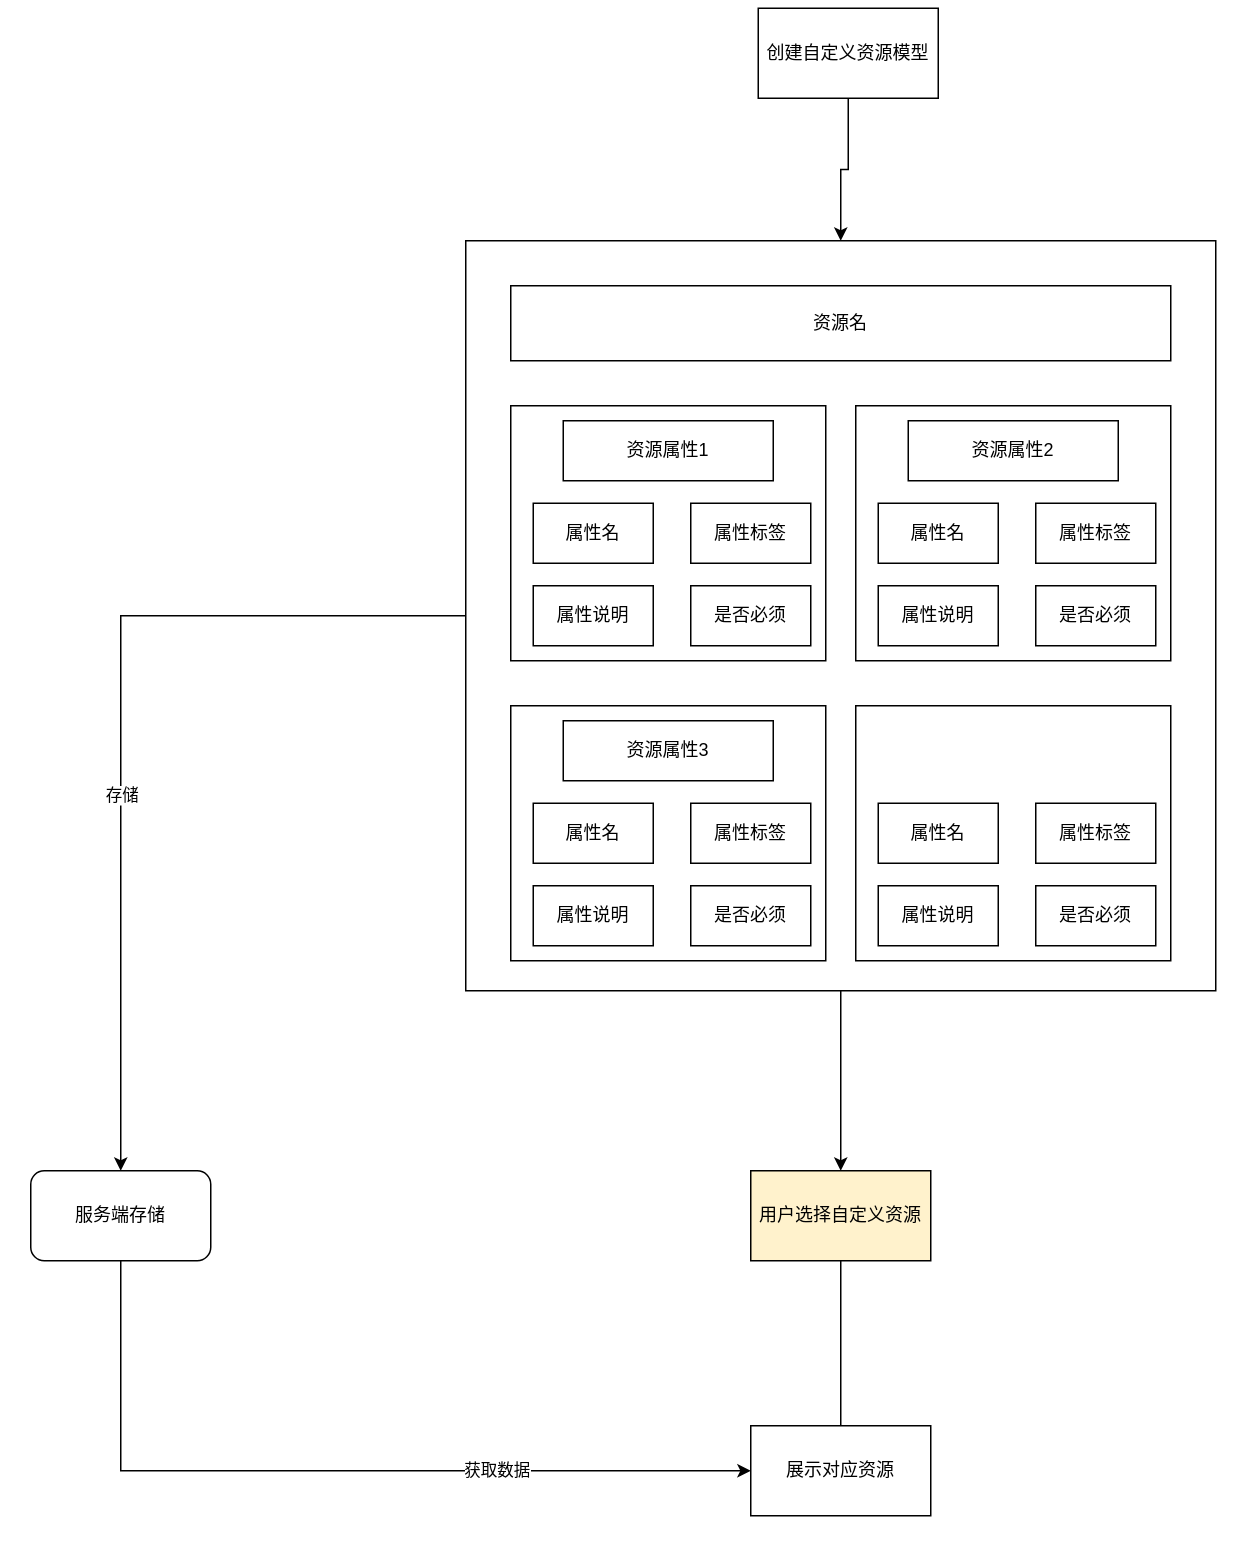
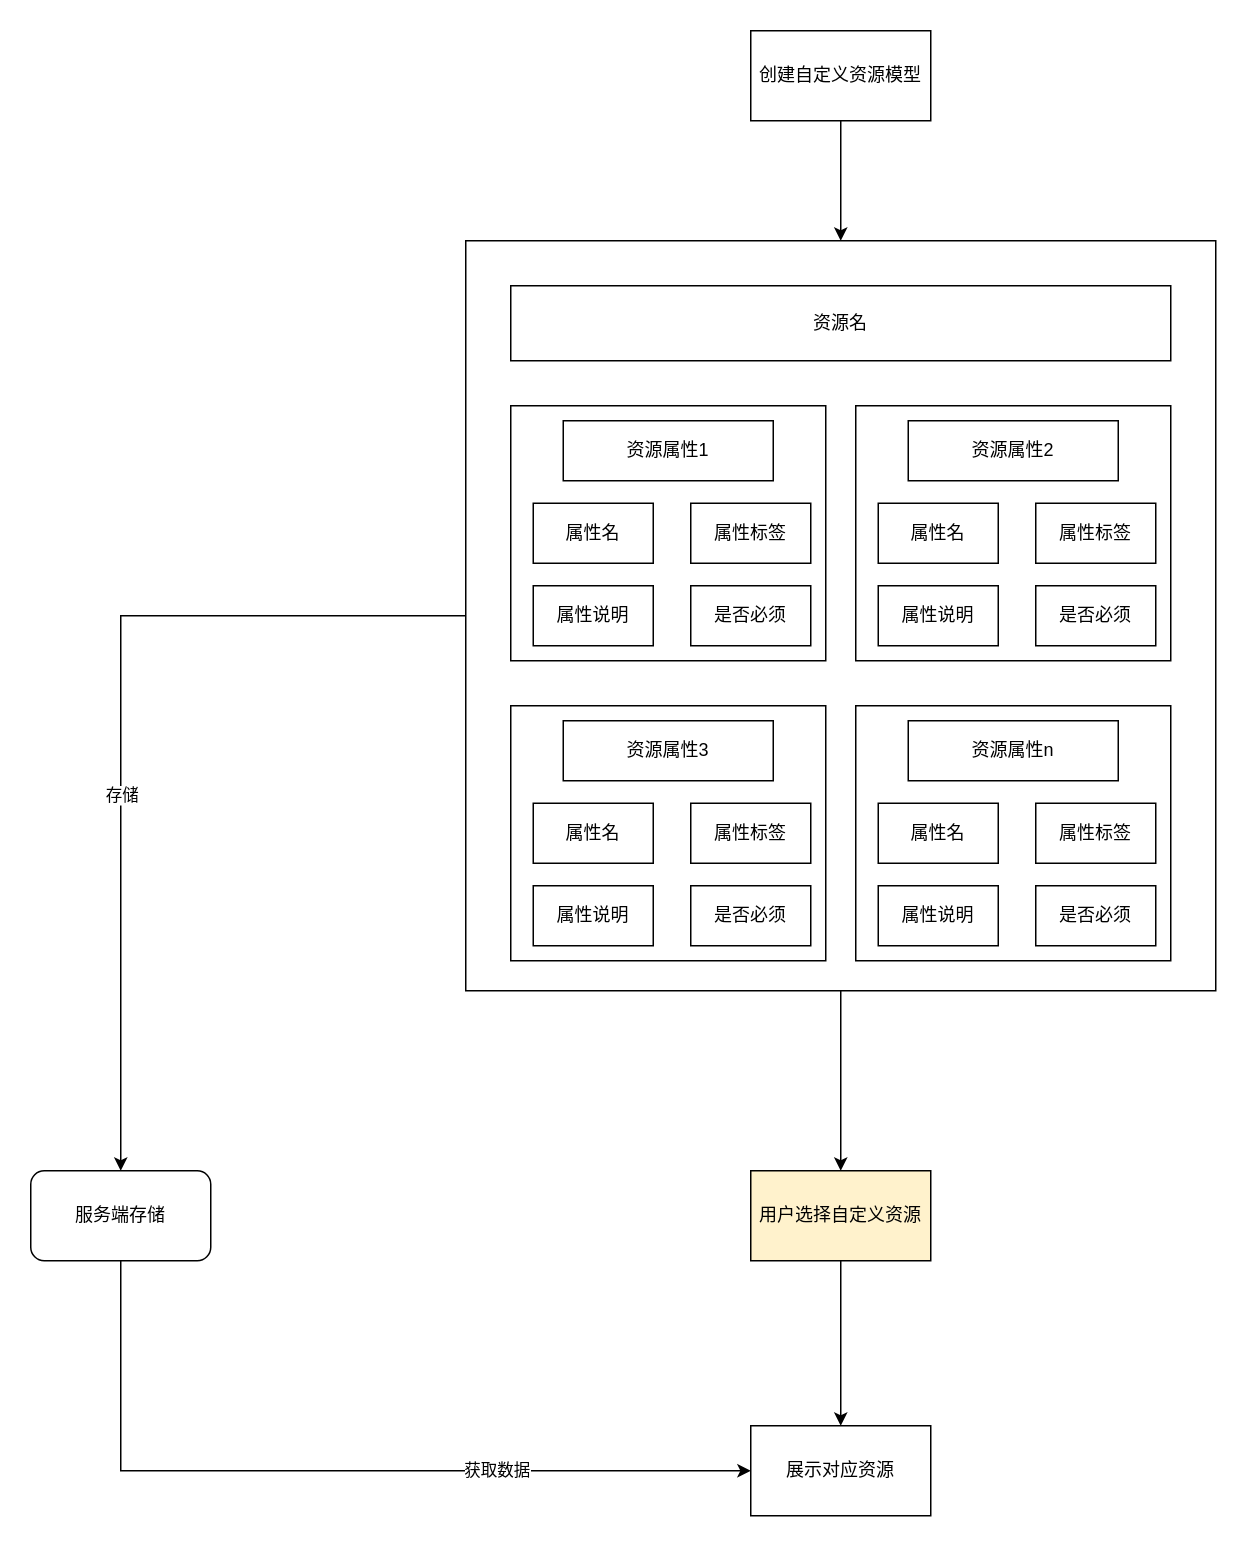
  <mxCell id="0" />
  <mxCell id="1" parent="0" />
  <mxCell id="2" style="edgeStyle=orthogonalEdgeStyle;rounded=0;orthogonalLoop=1;jettySize=auto;html=1;exitX=0.5;exitY=1;exitDx=0;exitDy=0;entryX=0.5;entryY=0;entryDx=0;entryDy=0;" edge="1" parent="1" source="3" target="7"><mxGeometry relative="1" as="geometry" /></mxCell>
- <mxCell id="3" value="创建自定义资源模型" style="rounded=0;whiteSpace=wrap;html=1;" parent="1" vertex="1"><mxGeometry x="505" y="5" width="120" height="60" as="geometry" /></mxCell>
+ <mxCell id="3" value="创建自定义资源模型" style="rounded=0;whiteSpace=wrap;html=1;" parent="1" vertex="1"><mxGeometry x="500" y="20" width="120" height="60" as="geometry" /></mxCell>
  <mxCell id="4" style="edgeStyle=orthogonalEdgeStyle;rounded=0;orthogonalLoop=1;jettySize=auto;html=1;exitX=0;exitY=0.5;exitDx=0;exitDy=0;entryX=0.5;entryY=0;entryDx=0;entryDy=0;" edge="1" parent="1" source="7" target="35"><mxGeometry relative="1" as="geometry" /></mxCell>
  <mxCell id="5" value="存储" style="edgeLabel;html=1;align=center;verticalAlign=middle;resizable=0;points=[];" vertex="1" connectable="0" parent="4"><mxGeometry x="-0.061" relative="1" as="geometry"><mxPoint y="67" as="offset" /></mxGeometry></mxCell>
  <mxCell id="6" style="edgeStyle=orthogonalEdgeStyle;rounded=0;orthogonalLoop=1;jettySize=auto;html=1;exitX=0.5;exitY=1;exitDx=0;exitDy=0;entryX=0.5;entryY=0;entryDx=0;entryDy=0;" edge="1" parent="1" source="7" target="37"><mxGeometry relative="1" as="geometry" /></mxCell>
  <mxCell id="7" value="" style="rounded=0;whiteSpace=wrap;html=1;" vertex="1" parent="1"><mxGeometry x="310" y="160" width="500" height="500" as="geometry" /></mxCell>
  <mxCell id="8" value="资源名" style="rounded=0;whiteSpace=wrap;html=1;" vertex="1" parent="1"><mxGeometry x="340" y="190" width="440" height="50" as="geometry" /></mxCell>
  <mxCell id="9" value="" style="rounded=0;whiteSpace=wrap;html=1;" vertex="1" parent="1"><mxGeometry x="340" y="270" width="210" height="170" as="geometry" /></mxCell>
  <mxCell id="10" value="属性名" style="rounded=0;whiteSpace=wrap;html=1;" vertex="1" parent="1"><mxGeometry x="355" y="335" width="80" height="40" as="geometry" /></mxCell>
  <mxCell id="11" value="属性标签" style="rounded=0;whiteSpace=wrap;html=1;" vertex="1" parent="1"><mxGeometry x="460" y="335" width="80" height="40" as="geometry" /></mxCell>
  <mxCell id="12" value="属性说明" style="rounded=0;whiteSpace=wrap;html=1;" vertex="1" parent="1"><mxGeometry x="355" y="390" width="80" height="40" as="geometry" /></mxCell>
  <mxCell id="13" value="是否必须" style="rounded=0;whiteSpace=wrap;html=1;" vertex="1" parent="1"><mxGeometry x="460" y="390" width="80" height="40" as="geometry" /></mxCell>
  <mxCell id="14" value="资源属性1" style="rounded=0;whiteSpace=wrap;html=1;" vertex="1" parent="1"><mxGeometry x="375" y="280" width="140" height="40" as="geometry" /></mxCell>
  <mxCell id="15" value="" style="rounded=0;whiteSpace=wrap;html=1;" vertex="1" parent="1"><mxGeometry x="570" y="270" width="210" height="170" as="geometry" /></mxCell>
  <mxCell id="16" value="属性名" style="rounded=0;whiteSpace=wrap;html=1;" vertex="1" parent="1"><mxGeometry x="585" y="335" width="80" height="40" as="geometry" /></mxCell>
  <mxCell id="17" value="属性标签" style="rounded=0;whiteSpace=wrap;html=1;" vertex="1" parent="1"><mxGeometry x="690" y="335" width="80" height="40" as="geometry" /></mxCell>
  <mxCell id="18" value="属性说明" style="rounded=0;whiteSpace=wrap;html=1;" vertex="1" parent="1"><mxGeometry x="585" y="390" width="80" height="40" as="geometry" /></mxCell>
  <mxCell id="19" value="是否必须" style="rounded=0;whiteSpace=wrap;html=1;" vertex="1" parent="1"><mxGeometry x="690" y="390" width="80" height="40" as="geometry" /></mxCell>
  <mxCell id="20" value="资源属性2" style="rounded=0;whiteSpace=wrap;html=1;" vertex="1" parent="1"><mxGeometry x="605" y="280" width="140" height="40" as="geometry" /></mxCell>
  <mxCell id="21" value="" style="rounded=0;whiteSpace=wrap;html=1;" vertex="1" parent="1"><mxGeometry x="340" y="470" width="210" height="170" as="geometry" /></mxCell>
  <mxCell id="22" value="属性名" style="rounded=0;whiteSpace=wrap;html=1;" vertex="1" parent="1"><mxGeometry x="355" y="535" width="80" height="40" as="geometry" /></mxCell>
  <mxCell id="23" value="属性标签" style="rounded=0;whiteSpace=wrap;html=1;" vertex="1" parent="1"><mxGeometry x="460" y="535" width="80" height="40" as="geometry" /></mxCell>
  <mxCell id="24" value="属性说明" style="rounded=0;whiteSpace=wrap;html=1;" vertex="1" parent="1"><mxGeometry x="355" y="590" width="80" height="40" as="geometry" /></mxCell>
  <mxCell id="25" value="是否必须" style="rounded=0;whiteSpace=wrap;html=1;" vertex="1" parent="1"><mxGeometry x="460" y="590" width="80" height="40" as="geometry" /></mxCell>
  <mxCell id="26" value="资源属性3" style="rounded=0;whiteSpace=wrap;html=1;" vertex="1" parent="1"><mxGeometry x="375" y="480" width="140" height="40" as="geometry" /></mxCell>
  <mxCell id="27" value="" style="rounded=0;whiteSpace=wrap;html=1;" vertex="1" parent="1"><mxGeometry x="570" y="470" width="210" height="170" as="geometry" /></mxCell>
  <mxCell id="28" value="属性名" style="rounded=0;whiteSpace=wrap;html=1;" vertex="1" parent="1"><mxGeometry x="585" y="535" width="80" height="40" as="geometry" /></mxCell>
  <mxCell id="29" value="属性标签" style="rounded=0;whiteSpace=wrap;html=1;" vertex="1" parent="1"><mxGeometry x="690" y="535" width="80" height="40" as="geometry" /></mxCell>
  <mxCell id="30" value="属性说明" style="rounded=0;whiteSpace=wrap;html=1;" vertex="1" parent="1"><mxGeometry x="585" y="590" width="80" height="40" as="geometry" /></mxCell>
  <mxCell id="31" value="是否必须" style="rounded=0;whiteSpace=wrap;html=1;" vertex="1" parent="1"><mxGeometry x="690" y="590" width="80" height="40" as="geometry" /></mxCell>
+ <mxCell id="32" value="资源属性n" style="rounded=0;whiteSpace=wrap;html=1;" vertex="1" parent="1"><mxGeometry x="605" y="480" width="140" height="40" as="geometry" /></mxCell>
  <mxCell id="33" style="edgeStyle=orthogonalEdgeStyle;rounded=0;orthogonalLoop=1;jettySize=auto;html=1;exitX=0.5;exitY=1;exitDx=0;exitDy=0;entryX=0;entryY=0.5;entryDx=0;entryDy=0;" edge="1" parent="1" source="35" target="38"><mxGeometry relative="1" as="geometry" /></mxCell>
  <mxCell id="34" value="获取数据" style="edgeLabel;html=1;align=center;verticalAlign=middle;resizable=0;points=[];" vertex="1" connectable="0" parent="33"><mxGeometry x="0.394" y="1" relative="1" as="geometry"><mxPoint as="offset" /></mxGeometry></mxCell>
  <mxCell id="35" value="服务端存储" style="rounded=1;whiteSpace=wrap;html=1;" vertex="1" parent="1"><mxGeometry x="20" y="780" width="120" height="60" as="geometry" /></mxCell>
- <mxCell id="36" style="edgeStyle=orthogonalEdgeStyle;rounded=0;orthogonalLoop=1;jettySize=auto;html=1;exitX=0.5;exitY=1;exitDx=0;exitDy=0;entryX=0.5;entryY=0;entryDx=0;entryDy=0;endArrow=none;" edge="1" parent="1" source="37" target="38"><mxGeometry relative="1" as="geometry" /></mxCell>
+ <mxCell id="36" style="edgeStyle=orthogonalEdgeStyle;rounded=0;orthogonalLoop=1;jettySize=auto;html=1;exitX=0.5;exitY=1;exitDx=0;exitDy=0;entryX=0.5;entryY=0;entryDx=0;entryDy=0;" edge="1" parent="1" source="37" target="38"><mxGeometry relative="1" as="geometry" /></mxCell>
  <mxCell id="37" value="用户选择自定义资源" style="rounded=0;whiteSpace=wrap;html=1;fillColor=#fff2cc;" vertex="1" parent="1"><mxGeometry x="500" y="780" width="120" height="60" as="geometry" /></mxCell>
  <mxCell id="38" value="展示对应资源" style="rounded=0;whiteSpace=wrap;html=1;" vertex="1" parent="1"><mxGeometry x="500" y="950" width="120" height="60" as="geometry" /></mxCell>
